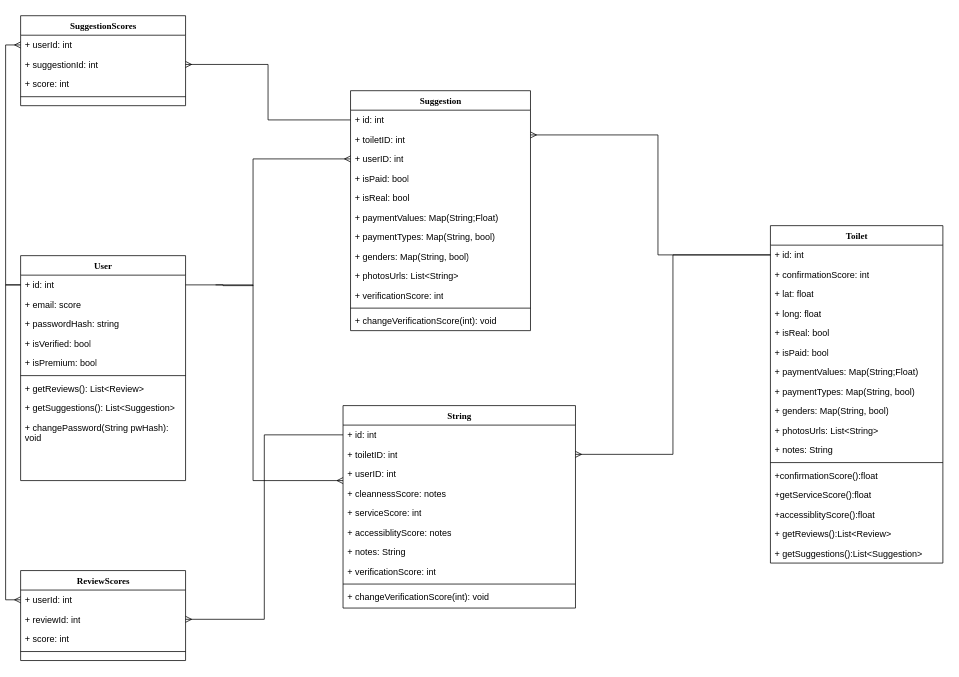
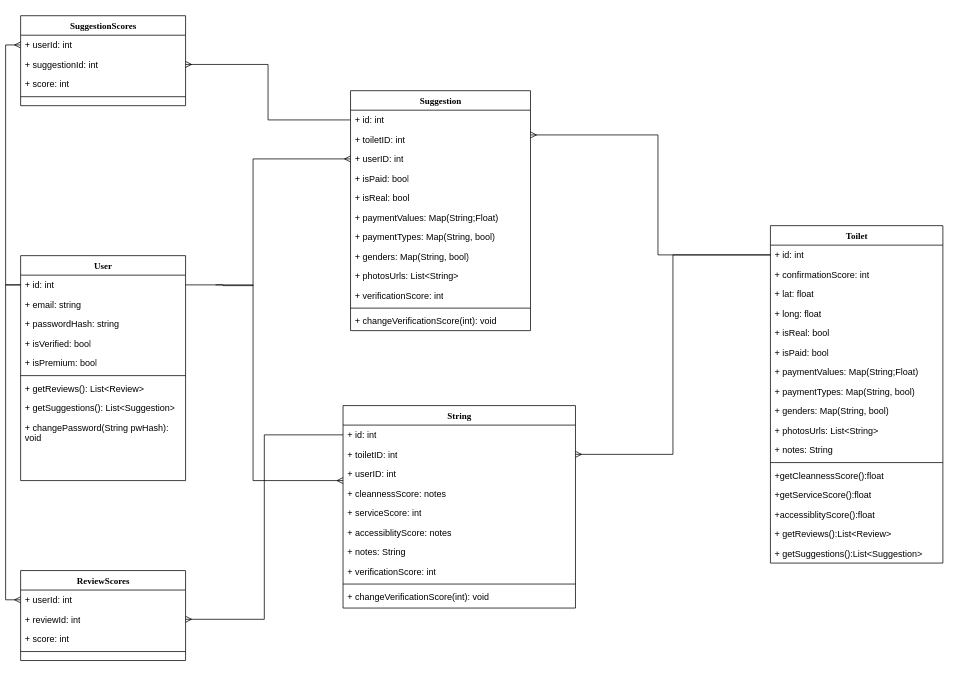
  <mxCell id="0" />
  <mxCell id="1" parent="0" />
  <mxCell id="2" value="User" style="swimlane;html=1;fontStyle=1;align=center;verticalAlign=top;childLayout=stackLayout;horizontal=1;startSize=26;horizontalStack=0;resizeParent=1;resizeLast=0;collapsible=1;marginBottom=0;swimlaneFillColor=#ffffff;rounded=0;shadow=0;comic=0;labelBackgroundColor=none;strokeWidth=1;fillColor=none;fontFamily=Verdana;fontSize=12" parent="1" vertex="1"><mxGeometry x="20" y="340" width="220" height="300" as="geometry" /></mxCell>
  <mxCell id="3" value="+ id: int" style="text;html=1;strokeColor=none;fillColor=none;align=left;verticalAlign=top;spacingLeft=4;spacingRight=4;whiteSpace=wrap;overflow=hidden;rotatable=0;points=[[0,0.5],[1,0.5]];portConstraint=eastwest;" vertex="1" parent="2"><mxGeometry y="26" width="220" height="26" as="geometry" /></mxCell>
- <mxCell id="4" value="+ email: score" style="text;html=1;strokeColor=none;fillColor=none;align=left;verticalAlign=top;spacingLeft=4;spacingRight=4;whiteSpace=wrap;overflow=hidden;rotatable=0;points=[[0,0.5],[1,0.5]];portConstraint=eastwest;" parent="2" vertex="1"><mxGeometry y="52" width="220" height="26" as="geometry" /></mxCell>
+ <mxCell id="4" value="+ email: string" style="text;html=1;strokeColor=none;fillColor=none;align=left;verticalAlign=top;spacingLeft=4;spacingRight=4;whiteSpace=wrap;overflow=hidden;rotatable=0;points=[[0,0.5],[1,0.5]];portConstraint=eastwest;" parent="2" vertex="1"><mxGeometry y="52" width="220" height="26" as="geometry" /></mxCell>
  <mxCell id="5" value="+ passwordHash: string" style="text;html=1;strokeColor=none;fillColor=none;align=left;verticalAlign=top;spacingLeft=4;spacingRight=4;whiteSpace=wrap;overflow=hidden;rotatable=0;points=[[0,0.5],[1,0.5]];portConstraint=eastwest;" parent="2" vertex="1"><mxGeometry y="78" width="220" height="26" as="geometry" /></mxCell>
  <mxCell id="6" value="+ isVerified: bool" style="text;html=1;strokeColor=none;fillColor=none;align=left;verticalAlign=top;spacingLeft=4;spacingRight=4;whiteSpace=wrap;overflow=hidden;rotatable=0;points=[[0,0.5],[1,0.5]];portConstraint=eastwest;" vertex="1" parent="2"><mxGeometry y="104" width="220" height="26" as="geometry" /></mxCell>
  <mxCell id="7" value="+ isPremium: bool" style="text;html=1;strokeColor=none;fillColor=none;align=left;verticalAlign=top;spacingLeft=4;spacingRight=4;whiteSpace=wrap;overflow=hidden;rotatable=0;points=[[0,0.5],[1,0.5]];portConstraint=eastwest;" vertex="1" parent="2"><mxGeometry y="130" width="220" height="26" as="geometry" /></mxCell>
  <mxCell id="8" value="" style="line;html=1;strokeWidth=1;fillColor=none;align=left;verticalAlign=middle;spacingTop=-1;spacingLeft=3;spacingRight=3;rotatable=0;labelPosition=right;points=[];portConstraint=eastwest;" parent="2" vertex="1"><mxGeometry y="156" width="220" height="8" as="geometry" /></mxCell>
  <mxCell id="9" value="+ getReviews(): List&amp;lt;Review&amp;gt;" style="text;html=1;strokeColor=none;fillColor=none;align=left;verticalAlign=top;spacingLeft=4;spacingRight=4;whiteSpace=wrap;overflow=hidden;rotatable=0;points=[[0,0.5],[1,0.5]];portConstraint=eastwest;" parent="2" vertex="1"><mxGeometry y="164" width="220" height="26" as="geometry" /></mxCell>
  <mxCell id="10" value="+ getSuggestions(): List&amp;lt;Suggestion&amp;gt;" style="text;html=1;strokeColor=none;fillColor=none;align=left;verticalAlign=top;spacingLeft=4;spacingRight=4;whiteSpace=wrap;overflow=hidden;rotatable=0;points=[[0,0.5],[1,0.5]];portConstraint=eastwest;" vertex="1" parent="2"><mxGeometry y="190" width="220" height="26" as="geometry" /></mxCell>
  <mxCell id="11" value="+ changePassword(String pwHash): void" style="text;html=1;strokeColor=none;fillColor=none;align=left;verticalAlign=top;spacingLeft=4;spacingRight=4;whiteSpace=wrap;overflow=hidden;rotatable=0;points=[[0,0.5],[1,0.5]];portConstraint=eastwest;" parent="2" vertex="1"><mxGeometry y="216" width="220" height="38" as="geometry" /></mxCell>
  <mxCell id="12" value="Toilet" style="swimlane;html=1;fontStyle=1;align=center;verticalAlign=top;childLayout=stackLayout;horizontal=1;startSize=26;horizontalStack=0;resizeParent=1;resizeLast=0;collapsible=1;marginBottom=0;swimlaneFillColor=#ffffff;rounded=0;shadow=0;comic=0;labelBackgroundColor=none;strokeWidth=1;fillColor=none;fontFamily=Verdana;fontSize=12" parent="1" vertex="1"><mxGeometry x="1020" y="300" width="230" height="450" as="geometry" /></mxCell>
  <mxCell id="13" value="+ id: int" style="text;html=1;strokeColor=none;fillColor=none;align=left;verticalAlign=top;spacingLeft=4;spacingRight=4;whiteSpace=wrap;overflow=hidden;rotatable=0;points=[[0,0.5],[1,0.5]];portConstraint=eastwest;" parent="12" vertex="1"><mxGeometry y="26" width="230" height="26" as="geometry" /></mxCell>
  <mxCell id="14" value="+ confirmationScore: int" style="text;html=1;strokeColor=none;fillColor=none;align=left;verticalAlign=top;spacingLeft=4;spacingRight=4;whiteSpace=wrap;overflow=hidden;rotatable=0;points=[[0,0.5],[1,0.5]];portConstraint=eastwest;" vertex="1" parent="12"><mxGeometry y="52" width="230" height="26" as="geometry" /></mxCell>
  <mxCell id="15" value="+ lat&lt;span style=&quot;background-color: initial;&quot;&gt;: float&lt;/span&gt;&lt;div&gt;&lt;span style=&quot;background-color: initial;&quot;&gt;&lt;br&gt;&lt;/span&gt;&lt;/div&gt;" style="text;html=1;strokeColor=none;fillColor=none;align=left;verticalAlign=top;spacingLeft=4;spacingRight=4;whiteSpace=wrap;overflow=hidden;rotatable=0;points=[[0,0.5],[1,0.5]];portConstraint=eastwest;" vertex="1" parent="12"><mxGeometry y="78" width="230" height="26" as="geometry" /></mxCell>
  <mxCell id="16" value="+ long: float" style="text;html=1;strokeColor=none;fillColor=none;align=left;verticalAlign=top;spacingLeft=4;spacingRight=4;whiteSpace=wrap;overflow=hidden;rotatable=0;points=[[0,0.5],[1,0.5]];portConstraint=eastwest;" parent="12" vertex="1"><mxGeometry y="104" width="230" height="26" as="geometry" /></mxCell>
  <mxCell id="17" value="+ isReal: bool" style="text;html=1;strokeColor=none;fillColor=none;align=left;verticalAlign=top;spacingLeft=4;spacingRight=4;whiteSpace=wrap;overflow=hidden;rotatable=0;points=[[0,0.5],[1,0.5]];portConstraint=eastwest;" vertex="1" parent="12"><mxGeometry y="130" width="230" height="26" as="geometry" /></mxCell>
  <mxCell id="18" value="+ isPaid&lt;span style=&quot;background-color: initial;&quot;&gt;: bool&lt;/span&gt;" style="text;html=1;strokeColor=none;fillColor=none;align=left;verticalAlign=top;spacingLeft=4;spacingRight=4;whiteSpace=wrap;overflow=hidden;rotatable=0;points=[[0,0.5],[1,0.5]];portConstraint=eastwest;" parent="12" vertex="1"><mxGeometry y="156" width="230" height="26" as="geometry" /></mxCell>
  <mxCell id="19" value="+ paymentValues: Map(String;Float)" style="text;html=1;strokeColor=none;fillColor=none;align=left;verticalAlign=top;spacingLeft=4;spacingRight=4;whiteSpace=wrap;overflow=hidden;rotatable=0;points=[[0,0.5],[1,0.5]];portConstraint=eastwest;" parent="12" vertex="1"><mxGeometry y="182" width="230" height="26" as="geometry" /></mxCell>
  <mxCell id="20" value="+ paymentTypes: Map(String, bool)" style="text;html=1;strokeColor=none;fillColor=none;align=left;verticalAlign=top;spacingLeft=4;spacingRight=4;whiteSpace=wrap;overflow=hidden;rotatable=0;points=[[0,0.5],[1,0.5]];portConstraint=eastwest;" vertex="1" parent="12"><mxGeometry y="208" width="230" height="26" as="geometry" /></mxCell>
  <mxCell id="21" value="+ genders: Map(String, bool)" style="text;html=1;strokeColor=none;fillColor=none;align=left;verticalAlign=top;spacingLeft=4;spacingRight=4;whiteSpace=wrap;overflow=hidden;rotatable=0;points=[[0,0.5],[1,0.5]];portConstraint=eastwest;" parent="12" vertex="1"><mxGeometry y="234" width="230" height="26" as="geometry" /></mxCell>
  <mxCell id="22" value="+ photosUrls: List&amp;lt;String&amp;gt;" style="text;html=1;strokeColor=none;fillColor=none;align=left;verticalAlign=top;spacingLeft=4;spacingRight=4;whiteSpace=wrap;overflow=hidden;rotatable=0;points=[[0,0.5],[1,0.5]];portConstraint=eastwest;" parent="12" vertex="1"><mxGeometry y="260" width="230" height="26" as="geometry" /></mxCell>
  <mxCell id="23" value="+ notes: String" style="text;html=1;strokeColor=none;fillColor=none;align=left;verticalAlign=top;spacingLeft=4;spacingRight=4;whiteSpace=wrap;overflow=hidden;rotatable=0;points=[[0,0.5],[1,0.5]];portConstraint=eastwest;" vertex="1" parent="12"><mxGeometry y="286" width="230" height="26" as="geometry" /></mxCell>
  <mxCell id="24" value="" style="line;html=1;strokeWidth=1;fillColor=none;align=left;verticalAlign=middle;spacingTop=-1;spacingLeft=3;spacingRight=3;rotatable=0;labelPosition=right;points=[];portConstraint=eastwest;" parent="12" vertex="1"><mxGeometry y="312" width="230" height="8" as="geometry" /></mxCell>
- <mxCell id="25" value="+confirmationScore():float" style="text;html=1;strokeColor=none;fillColor=none;align=left;verticalAlign=top;spacingLeft=4;spacingRight=4;whiteSpace=wrap;overflow=hidden;rotatable=0;points=[[0,0.5],[1,0.5]];portConstraint=eastwest;" parent="12" vertex="1"><mxGeometry y="320" width="230" height="26" as="geometry" /></mxCell>
+ <mxCell id="25" value="+getCleannessScore():float" style="text;html=1;strokeColor=none;fillColor=none;align=left;verticalAlign=top;spacingLeft=4;spacingRight=4;whiteSpace=wrap;overflow=hidden;rotatable=0;points=[[0,0.5],[1,0.5]];portConstraint=eastwest;" parent="12" vertex="1"><mxGeometry y="320" width="230" height="26" as="geometry" /></mxCell>
  <mxCell id="26" value="+getServiceScore():float" style="text;html=1;strokeColor=none;fillColor=none;align=left;verticalAlign=top;spacingLeft=4;spacingRight=4;whiteSpace=wrap;overflow=hidden;rotatable=0;points=[[0,0.5],[1,0.5]];portConstraint=eastwest;" vertex="1" parent="12"><mxGeometry y="346" width="230" height="26" as="geometry" /></mxCell>
  <mxCell id="27" value="+accessiblityScore():float" style="text;html=1;strokeColor=none;fillColor=none;align=left;verticalAlign=top;spacingLeft=4;spacingRight=4;whiteSpace=wrap;overflow=hidden;rotatable=0;points=[[0,0.5],[1,0.5]];portConstraint=eastwest;" vertex="1" parent="12"><mxGeometry y="372" width="230" height="26" as="geometry" /></mxCell>
  <mxCell id="28" value="+ getReviews():List&amp;lt;Review&amp;gt;" style="text;html=1;strokeColor=none;fillColor=none;align=left;verticalAlign=top;spacingLeft=4;spacingRight=4;whiteSpace=wrap;overflow=hidden;rotatable=0;points=[[0,0.5],[1,0.5]];portConstraint=eastwest;" parent="12" vertex="1"><mxGeometry y="398" width="230" height="26" as="geometry" /></mxCell>
  <mxCell id="29" value="+ getSuggestions():List&amp;lt;Suggestion&amp;gt;" style="text;html=1;strokeColor=none;fillColor=none;align=left;verticalAlign=top;spacingLeft=4;spacingRight=4;whiteSpace=wrap;overflow=hidden;rotatable=0;points=[[0,0.5],[1,0.5]];portConstraint=eastwest;" parent="12" vertex="1"><mxGeometry y="424" width="230" height="26" as="geometry" /></mxCell>
  <mxCell id="30" value="String" style="swimlane;html=1;fontStyle=1;align=center;verticalAlign=top;childLayout=stackLayout;horizontal=1;startSize=26;horizontalStack=0;resizeParent=1;resizeLast=0;collapsible=1;marginBottom=0;swimlaneFillColor=#ffffff;rounded=0;shadow=0;comic=0;labelBackgroundColor=none;strokeWidth=1;fillColor=none;fontFamily=Verdana;fontSize=12" parent="1" vertex="1"><mxGeometry x="450" y="540" width="310" height="270" as="geometry" /></mxCell>
  <mxCell id="31" value="+ id: int" style="text;html=1;strokeColor=none;fillColor=none;align=left;verticalAlign=top;spacingLeft=4;spacingRight=4;whiteSpace=wrap;overflow=hidden;rotatable=0;points=[[0,0.5],[1,0.5]];portConstraint=eastwest;" vertex="1" parent="30"><mxGeometry y="26" width="310" height="26" as="geometry" /></mxCell>
  <mxCell id="32" value="+ toiletID: int" style="text;html=1;strokeColor=none;fillColor=none;align=left;verticalAlign=top;spacingLeft=4;spacingRight=4;whiteSpace=wrap;overflow=hidden;rotatable=0;points=[[0,0.5],[1,0.5]];portConstraint=eastwest;" vertex="1" parent="30"><mxGeometry y="52" width="310" height="26" as="geometry" /></mxCell>
  <mxCell id="33" value="+ userID: int" style="text;html=1;strokeColor=none;fillColor=none;align=left;verticalAlign=top;spacingLeft=4;spacingRight=4;whiteSpace=wrap;overflow=hidden;rotatable=0;points=[[0,0.5],[1,0.5]];portConstraint=eastwest;" vertex="1" parent="30"><mxGeometry y="78" width="310" height="26" as="geometry" /></mxCell>
  <mxCell id="34" value="+ cleannessScore: notes" style="text;html=1;strokeColor=none;fillColor=none;align=left;verticalAlign=top;spacingLeft=4;spacingRight=4;whiteSpace=wrap;overflow=hidden;rotatable=0;points=[[0,0.5],[1,0.5]];portConstraint=eastwest;" parent="30" vertex="1"><mxGeometry y="104" width="310" height="26" as="geometry" /></mxCell>
  <mxCell id="35" value="+ serviceScore: int" style="text;html=1;strokeColor=none;fillColor=none;align=left;verticalAlign=top;spacingLeft=4;spacingRight=4;whiteSpace=wrap;overflow=hidden;rotatable=0;points=[[0,0.5],[1,0.5]];portConstraint=eastwest;" parent="30" vertex="1"><mxGeometry y="130" width="310" height="26" as="geometry" /></mxCell>
  <mxCell id="36" value="+ accessiblityScore: notes" style="text;html=1;strokeColor=none;fillColor=none;align=left;verticalAlign=top;spacingLeft=4;spacingRight=4;whiteSpace=wrap;overflow=hidden;rotatable=0;points=[[0,0.5],[1,0.5]];portConstraint=eastwest;" parent="30" vertex="1"><mxGeometry y="156" width="310" height="26" as="geometry" /></mxCell>
  <mxCell id="37" value="+ notes: String" style="text;html=1;strokeColor=none;fillColor=none;align=left;verticalAlign=top;spacingLeft=4;spacingRight=4;whiteSpace=wrap;overflow=hidden;rotatable=0;points=[[0,0.5],[1,0.5]];portConstraint=eastwest;" parent="30" vertex="1"><mxGeometry y="182" width="310" height="26" as="geometry" /></mxCell>
  <mxCell id="38" value="+ verificationScore: int" style="text;html=1;strokeColor=none;fillColor=none;align=left;verticalAlign=top;spacingLeft=4;spacingRight=4;whiteSpace=wrap;overflow=hidden;rotatable=0;points=[[0,0.5],[1,0.5]];portConstraint=eastwest;" vertex="1" parent="30"><mxGeometry y="208" width="310" height="26" as="geometry" /></mxCell>
  <mxCell id="39" value="" style="line;html=1;strokeWidth=1;fillColor=none;align=left;verticalAlign=middle;spacingTop=-1;spacingLeft=3;spacingRight=3;rotatable=0;labelPosition=right;points=[];portConstraint=eastwest;" parent="30" vertex="1"><mxGeometry y="234" width="310" height="8" as="geometry" /></mxCell>
  <mxCell id="40" value="+ changeVerificationScore(int): void" style="text;html=1;strokeColor=none;fillColor=none;align=left;verticalAlign=top;spacingLeft=4;spacingRight=4;whiteSpace=wrap;overflow=hidden;rotatable=0;points=[[0,0.5],[1,0.5]];portConstraint=eastwest;" vertex="1" parent="30"><mxGeometry y="242" width="310" height="26" as="geometry" /></mxCell>
  <mxCell id="41" value="Suggestion" style="swimlane;html=1;fontStyle=1;align=center;verticalAlign=top;childLayout=stackLayout;horizontal=1;startSize=26;horizontalStack=0;resizeParent=1;resizeLast=0;collapsible=1;marginBottom=0;swimlaneFillColor=#ffffff;rounded=0;shadow=0;comic=0;labelBackgroundColor=none;strokeWidth=1;fillColor=none;fontFamily=Verdana;fontSize=12" vertex="1" parent="1"><mxGeometry x="460" y="120" width="240" height="320" as="geometry" /></mxCell>
  <mxCell id="42" value="+ id: int" style="text;html=1;strokeColor=none;fillColor=none;align=left;verticalAlign=top;spacingLeft=4;spacingRight=4;whiteSpace=wrap;overflow=hidden;rotatable=0;points=[[0,0.5],[1,0.5]];portConstraint=eastwest;" vertex="1" parent="41"><mxGeometry y="26" width="240" height="26" as="geometry" /></mxCell>
  <mxCell id="43" value="+ toiletID: int" style="text;html=1;strokeColor=none;fillColor=none;align=left;verticalAlign=top;spacingLeft=4;spacingRight=4;whiteSpace=wrap;overflow=hidden;rotatable=0;points=[[0,0.5],[1,0.5]];portConstraint=eastwest;" vertex="1" parent="41"><mxGeometry y="52" width="240" height="26" as="geometry" /></mxCell>
  <mxCell id="44" value="+ userID: int" style="text;html=1;strokeColor=none;fillColor=none;align=left;verticalAlign=top;spacingLeft=4;spacingRight=4;whiteSpace=wrap;overflow=hidden;rotatable=0;points=[[0,0.5],[1,0.5]];portConstraint=eastwest;" vertex="1" parent="41"><mxGeometry y="78" width="240" height="26" as="geometry" /></mxCell>
  <mxCell id="45" value="+ isPaid&lt;span style=&quot;background-color: initial;&quot;&gt;: bool&lt;/span&gt;" style="text;html=1;strokeColor=none;fillColor=none;align=left;verticalAlign=top;spacingLeft=4;spacingRight=4;whiteSpace=wrap;overflow=hidden;rotatable=0;points=[[0,0.5],[1,0.5]];portConstraint=eastwest;" vertex="1" parent="41"><mxGeometry y="104" width="240" height="26" as="geometry" /></mxCell>
  <mxCell id="46" value="+ isReal: bool" style="text;html=1;strokeColor=none;fillColor=none;align=left;verticalAlign=top;spacingLeft=4;spacingRight=4;whiteSpace=wrap;overflow=hidden;rotatable=0;points=[[0,0.5],[1,0.5]];portConstraint=eastwest;" vertex="1" parent="41"><mxGeometry y="130" width="240" height="26" as="geometry" /></mxCell>
  <mxCell id="47" value="+ paymentValues: Map(String;Float)" style="text;html=1;strokeColor=none;fillColor=none;align=left;verticalAlign=top;spacingLeft=4;spacingRight=4;whiteSpace=wrap;overflow=hidden;rotatable=0;points=[[0,0.5],[1,0.5]];portConstraint=eastwest;" vertex="1" parent="41"><mxGeometry y="156" width="240" height="26" as="geometry" /></mxCell>
  <mxCell id="48" value="+ paymentTypes: Map(String, bool)" style="text;html=1;strokeColor=none;fillColor=none;align=left;verticalAlign=top;spacingLeft=4;spacingRight=4;whiteSpace=wrap;overflow=hidden;rotatable=0;points=[[0,0.5],[1,0.5]];portConstraint=eastwest;" vertex="1" parent="41"><mxGeometry y="182" width="240" height="26" as="geometry" /></mxCell>
  <mxCell id="49" value="+ genders: Map(String, bool)" style="text;html=1;strokeColor=none;fillColor=none;align=left;verticalAlign=top;spacingLeft=4;spacingRight=4;whiteSpace=wrap;overflow=hidden;rotatable=0;points=[[0,0.5],[1,0.5]];portConstraint=eastwest;" vertex="1" parent="41"><mxGeometry y="208" width="240" height="26" as="geometry" /></mxCell>
  <mxCell id="50" value="+ photosUrls: List&amp;lt;String&amp;gt;" style="text;html=1;strokeColor=none;fillColor=none;align=left;verticalAlign=top;spacingLeft=4;spacingRight=4;whiteSpace=wrap;overflow=hidden;rotatable=0;points=[[0,0.5],[1,0.5]];portConstraint=eastwest;" vertex="1" parent="41"><mxGeometry y="234" width="240" height="26" as="geometry" /></mxCell>
  <mxCell id="51" value="+ verificationScore: int" style="text;html=1;strokeColor=none;fillColor=none;align=left;verticalAlign=top;spacingLeft=4;spacingRight=4;whiteSpace=wrap;overflow=hidden;rotatable=0;points=[[0,0.5],[1,0.5]];portConstraint=eastwest;" vertex="1" parent="41"><mxGeometry y="260" width="240" height="26" as="geometry" /></mxCell>
  <mxCell id="52" value="" style="line;html=1;strokeWidth=1;fillColor=none;align=left;verticalAlign=middle;spacingTop=-1;spacingLeft=3;spacingRight=3;rotatable=0;labelPosition=right;points=[];portConstraint=eastwest;" vertex="1" parent="41"><mxGeometry y="286" width="240" height="8" as="geometry" /></mxCell>
  <mxCell id="53" value="+ changeVerificationScore(int): void" style="text;html=1;strokeColor=none;fillColor=none;align=left;verticalAlign=top;spacingLeft=4;spacingRight=4;whiteSpace=wrap;overflow=hidden;rotatable=0;points=[[0,0.5],[1,0.5]];portConstraint=eastwest;" vertex="1" parent="41"><mxGeometry y="294" width="240" height="26" as="geometry" /></mxCell>
  <mxCell id="54" style="edgeStyle=orthogonalEdgeStyle;rounded=0;orthogonalLoop=1;jettySize=auto;html=1;endArrow=ERmany;endFill=0;" edge="1" parent="1" source="13" target="32"><mxGeometry relative="1" as="geometry" /></mxCell>
  <mxCell id="55" style="edgeStyle=orthogonalEdgeStyle;rounded=0;orthogonalLoop=1;jettySize=auto;html=1;endArrow=ERmany;endFill=0;" edge="1" parent="1" target="33"><mxGeometry relative="1" as="geometry"><mxPoint x="280" y="379" as="sourcePoint" /><mxPoint x="440" y="650.034" as="targetPoint" /><Array as="points"><mxPoint x="330" y="379" /><mxPoint x="330" y="640" /></Array></mxGeometry></mxCell>
  <mxCell id="56" style="edgeStyle=orthogonalEdgeStyle;rounded=0;orthogonalLoop=1;jettySize=auto;html=1;endArrow=ERmany;endFill=0;" edge="1" parent="1" source="13" target="43"><mxGeometry relative="1" as="geometry"><Array as="points"><mxPoint x="870" y="339" /><mxPoint x="870" y="179" /></Array></mxGeometry></mxCell>
  <mxCell id="57" style="edgeStyle=orthogonalEdgeStyle;rounded=0;orthogonalLoop=1;jettySize=auto;html=1;endArrow=ERmany;endFill=0;" edge="1" parent="1" source="3" target="44"><mxGeometry relative="1" as="geometry"><mxPoint x="-270" y="716" as="sourcePoint" /><mxPoint x="410" y="660" as="targetPoint" /><Array as="points"><mxPoint x="290" y="379" /><mxPoint x="290" y="380" /><mxPoint x="330" y="380" /><mxPoint x="330" y="211" /></Array></mxGeometry></mxCell>
  <mxCell id="58" value="SuggestionScores" style="swimlane;html=1;fontStyle=1;align=center;verticalAlign=top;childLayout=stackLayout;horizontal=1;startSize=26;horizontalStack=0;resizeParent=1;resizeLast=0;collapsible=1;marginBottom=0;swimlaneFillColor=#ffffff;rounded=0;shadow=0;comic=0;labelBackgroundColor=none;strokeWidth=1;fillColor=none;fontFamily=Verdana;fontSize=12" vertex="1" parent="1"><mxGeometry x="20" y="20" width="220" height="120" as="geometry" /></mxCell>
  <mxCell id="59" value="+ userId: int" style="text;html=1;strokeColor=none;fillColor=none;align=left;verticalAlign=top;spacingLeft=4;spacingRight=4;whiteSpace=wrap;overflow=hidden;rotatable=0;points=[[0,0.5],[1,0.5]];portConstraint=eastwest;" vertex="1" parent="58"><mxGeometry y="26" width="220" height="26" as="geometry" /></mxCell>
  <mxCell id="60" value="+ suggestionId: int" style="text;html=1;strokeColor=none;fillColor=none;align=left;verticalAlign=top;spacingLeft=4;spacingRight=4;whiteSpace=wrap;overflow=hidden;rotatable=0;points=[[0,0.5],[1,0.5]];portConstraint=eastwest;" vertex="1" parent="58"><mxGeometry y="52" width="220" height="26" as="geometry" /></mxCell>
  <mxCell id="61" value="+ score: int" style="text;html=1;strokeColor=none;fillColor=none;align=left;verticalAlign=top;spacingLeft=4;spacingRight=4;whiteSpace=wrap;overflow=hidden;rotatable=0;points=[[0,0.5],[1,0.5]];portConstraint=eastwest;" vertex="1" parent="58"><mxGeometry y="78" width="220" height="26" as="geometry" /></mxCell>
  <mxCell id="62" value="" style="line;html=1;strokeWidth=1;fillColor=none;align=left;verticalAlign=middle;spacingTop=-1;spacingLeft=3;spacingRight=3;rotatable=0;labelPosition=right;points=[];portConstraint=eastwest;" vertex="1" parent="58"><mxGeometry y="104" width="220" height="8" as="geometry" /></mxCell>
  <mxCell id="63" value="ReviewScores" style="swimlane;html=1;fontStyle=1;align=center;verticalAlign=top;childLayout=stackLayout;horizontal=1;startSize=26;horizontalStack=0;resizeParent=1;resizeLast=0;collapsible=1;marginBottom=0;swimlaneFillColor=#ffffff;rounded=0;shadow=0;comic=0;labelBackgroundColor=none;strokeWidth=1;fillColor=none;fontFamily=Verdana;fontSize=12" vertex="1" parent="1"><mxGeometry x="20" y="760" width="220" height="120" as="geometry" /></mxCell>
  <mxCell id="64" value="+ userId: int" style="text;html=1;strokeColor=none;fillColor=none;align=left;verticalAlign=top;spacingLeft=4;spacingRight=4;whiteSpace=wrap;overflow=hidden;rotatable=0;points=[[0,0.5],[1,0.5]];portConstraint=eastwest;" vertex="1" parent="63"><mxGeometry y="26" width="220" height="26" as="geometry" /></mxCell>
  <mxCell id="65" value="+ reviewId: int" style="text;html=1;strokeColor=none;fillColor=none;align=left;verticalAlign=top;spacingLeft=4;spacingRight=4;whiteSpace=wrap;overflow=hidden;rotatable=0;points=[[0,0.5],[1,0.5]];portConstraint=eastwest;" vertex="1" parent="63"><mxGeometry y="52" width="220" height="26" as="geometry" /></mxCell>
  <mxCell id="66" value="+ score: int" style="text;html=1;strokeColor=none;fillColor=none;align=left;verticalAlign=top;spacingLeft=4;spacingRight=4;whiteSpace=wrap;overflow=hidden;rotatable=0;points=[[0,0.5],[1,0.5]];portConstraint=eastwest;" vertex="1" parent="63"><mxGeometry y="78" width="220" height="26" as="geometry" /></mxCell>
  <mxCell id="67" value="" style="line;html=1;strokeWidth=1;fillColor=none;align=left;verticalAlign=middle;spacingTop=-1;spacingLeft=3;spacingRight=3;rotatable=0;labelPosition=right;points=[];portConstraint=eastwest;" vertex="1" parent="63"><mxGeometry y="104" width="220" height="8" as="geometry" /></mxCell>
  <mxCell id="68" style="edgeStyle=orthogonalEdgeStyle;rounded=0;orthogonalLoop=1;jettySize=auto;html=1;entryX=0;entryY=0.5;entryDx=0;entryDy=0;endArrow=ERmany;endFill=0;" edge="1" parent="1" source="3" target="59"><mxGeometry relative="1" as="geometry" /></mxCell>
  <mxCell id="69" style="edgeStyle=orthogonalEdgeStyle;rounded=0;orthogonalLoop=1;jettySize=auto;html=1;entryX=0;entryY=0.5;entryDx=0;entryDy=0;endArrow=ERmany;endFill=0;" edge="1" parent="1" source="3" target="64"><mxGeometry relative="1" as="geometry" /></mxCell>
  <mxCell id="70" style="edgeStyle=orthogonalEdgeStyle;rounded=0;orthogonalLoop=1;jettySize=auto;html=1;endArrow=none;endFill=0;startArrow=ERmany;startFill=0;" edge="1" parent="1" source="65" target="31"><mxGeometry relative="1" as="geometry" /></mxCell>
  <mxCell id="71" style="edgeStyle=orthogonalEdgeStyle;rounded=0;orthogonalLoop=1;jettySize=auto;html=1;endArrow=none;endFill=0;startArrow=ERmany;startFill=0;" edge="1" parent="1" source="60" target="42"><mxGeometry relative="1" as="geometry" /></mxCell>
